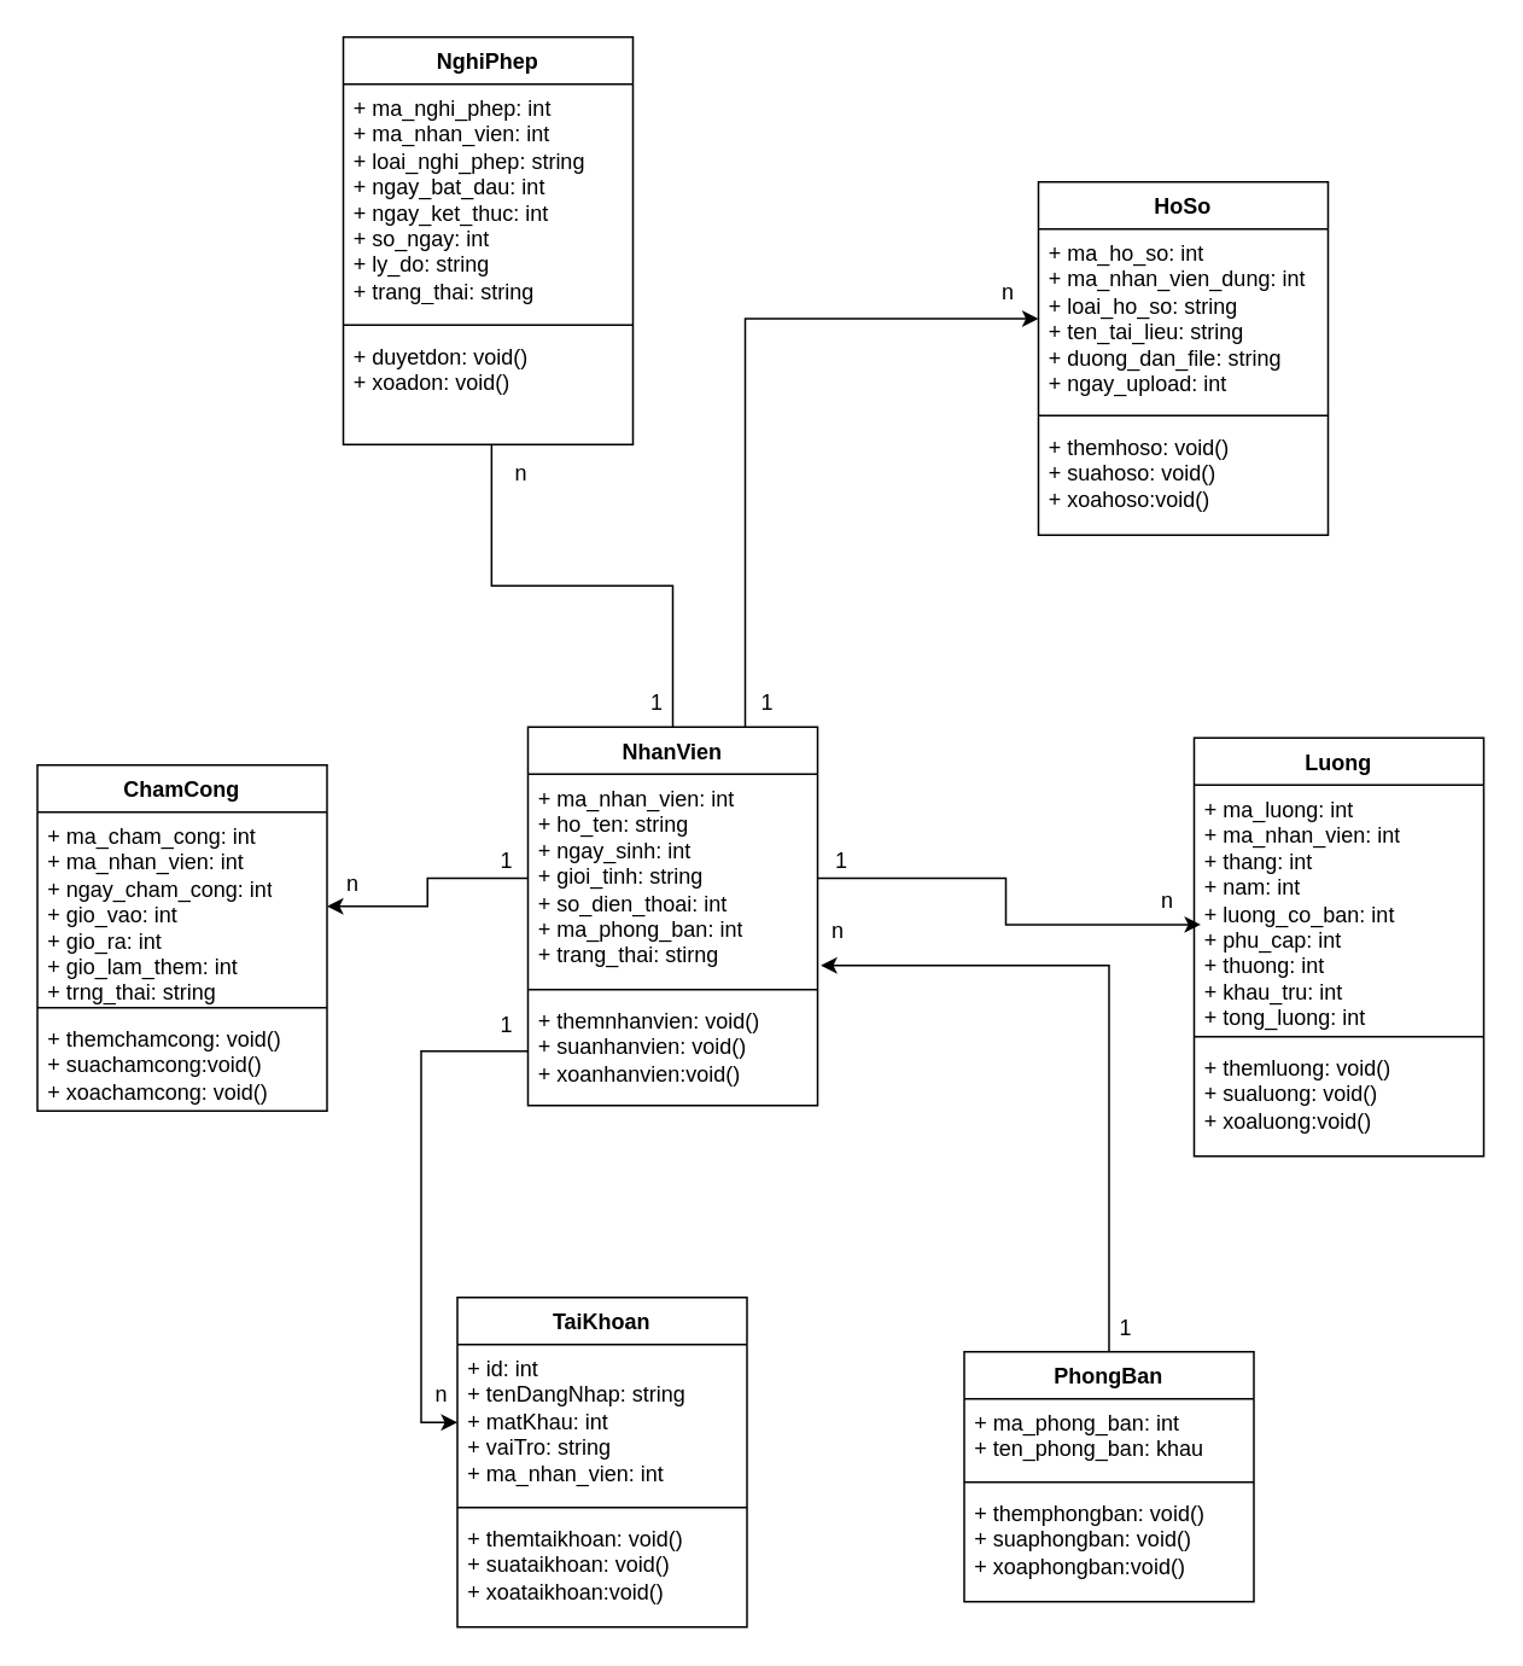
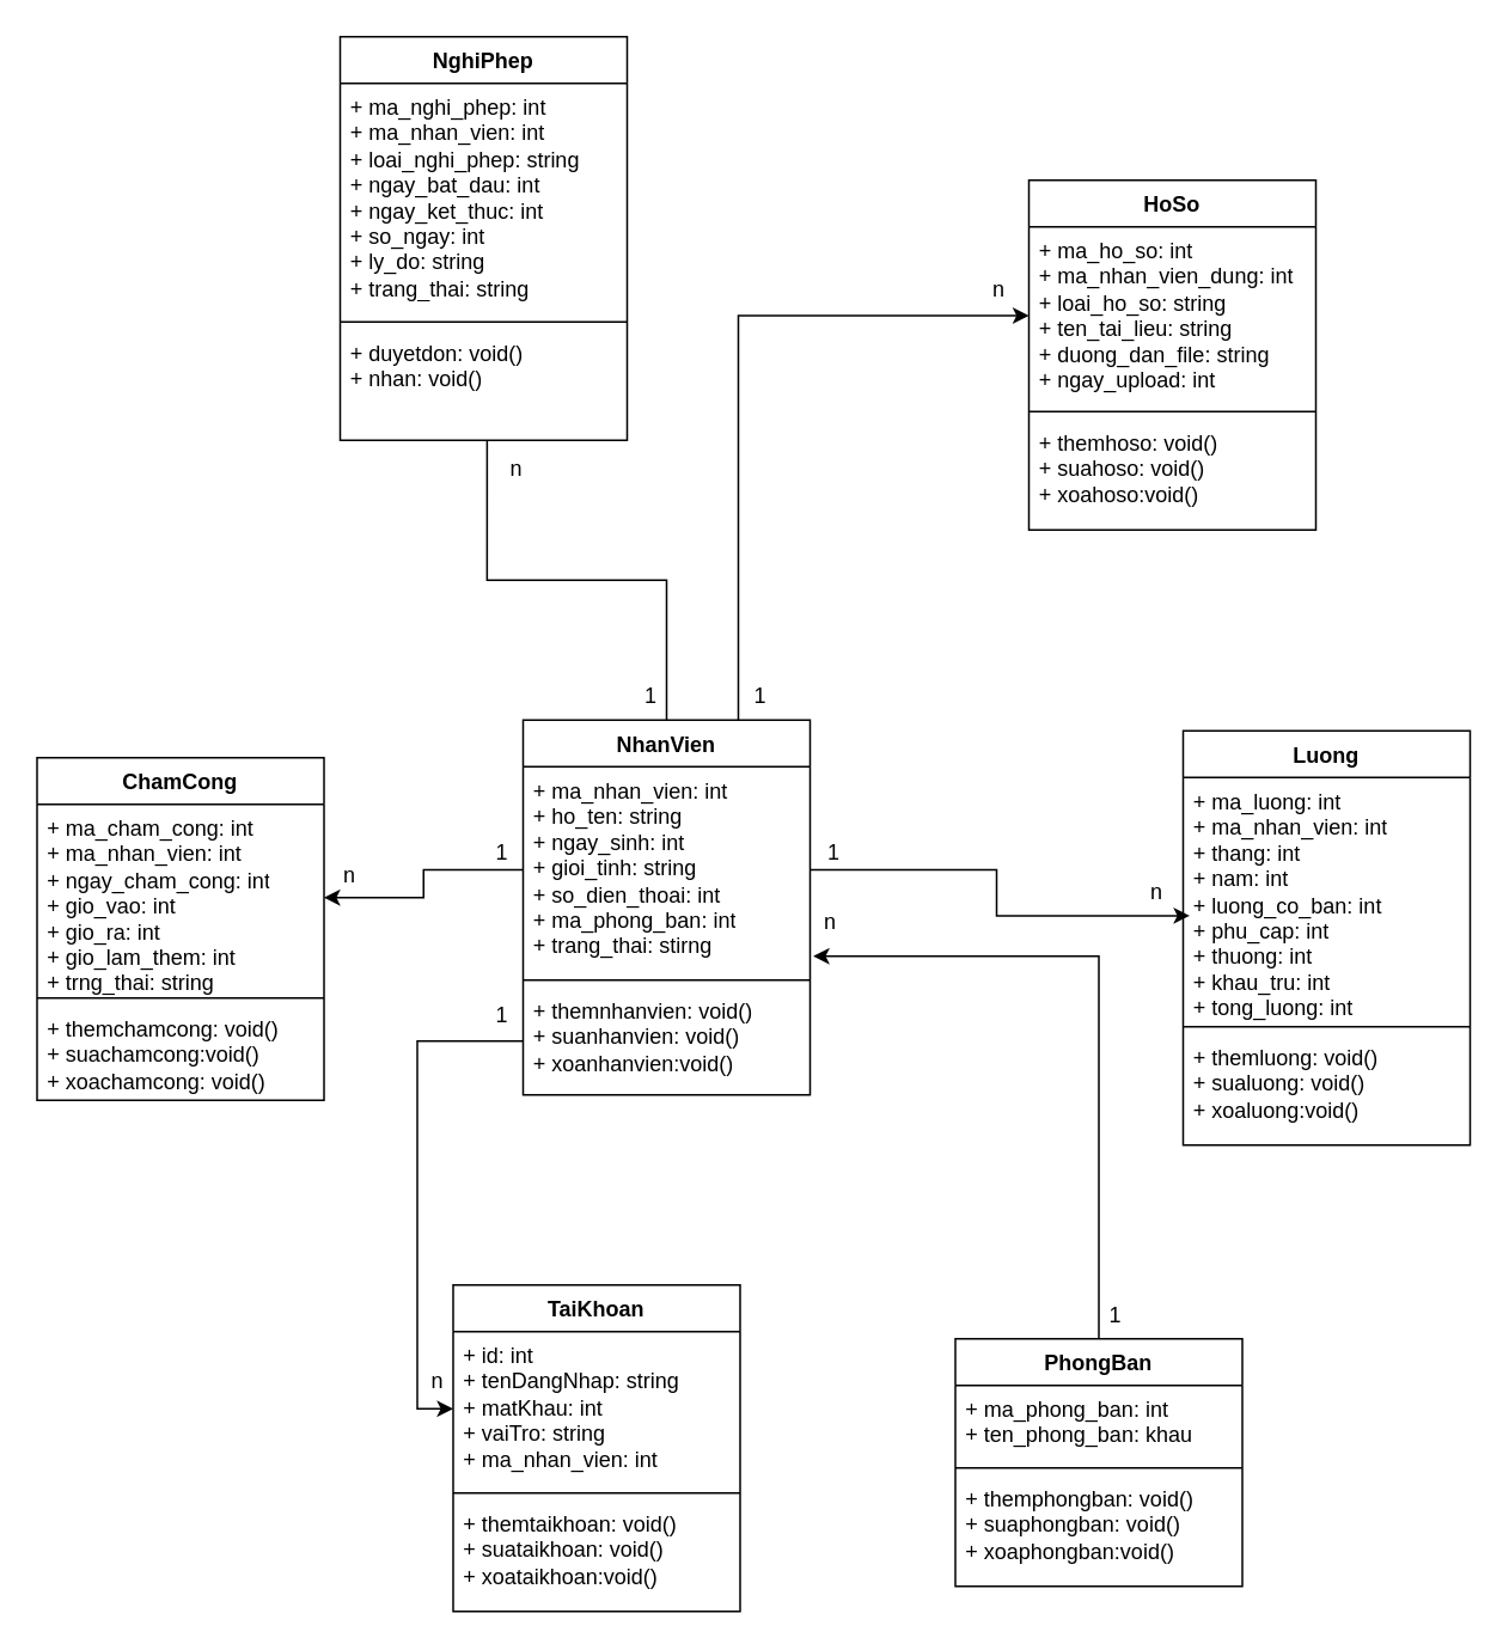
  <mxCell id="0" />
  <mxCell id="1" parent="0" />
  <mxCell id="2" value="NghiPhep" style="swimlane;fontStyle=1;align=center;verticalAlign=top;childLayout=stackLayout;horizontal=1;startSize=26;horizontalStack=0;resizeParent=1;resizeParentMax=0;resizeLast=0;collapsible=1;marginBottom=0;whiteSpace=wrap;html=1;" vertex="1" parent="1"><mxGeometry x="189" y="20" width="160" height="225" as="geometry" /></mxCell>
  <mxCell id="3" value="+ ma_nghi_phep: int&lt;div&gt;+ ma_nhan_vien: int&lt;/div&gt;&lt;div&gt;+ loai_nghi_phep: string&lt;/div&gt;&lt;div&gt;+ ngay_bat_dau: int&lt;/div&gt;&lt;div&gt;+ ngay_ket_thuc: int&lt;/div&gt;&lt;div&gt;+ so_ngay: int&lt;/div&gt;&lt;div&gt;+ ly_do: string&lt;/div&gt;&lt;div&gt;+ trang_thai: string&lt;/div&gt;" style="text;strokeColor=none;fillColor=none;align=left;verticalAlign=top;spacingLeft=4;spacingRight=4;overflow=hidden;rotatable=0;points=[[0,0.5],[1,0.5]];portConstraint=eastwest;whiteSpace=wrap;html=1;" vertex="1" parent="2"><mxGeometry y="26" width="160" height="129" as="geometry" /></mxCell>
  <mxCell id="4" value="" style="line;strokeWidth=1;fillColor=none;align=left;verticalAlign=middle;spacingTop=-1;spacingLeft=3;spacingRight=3;rotatable=0;labelPosition=right;points=[];portConstraint=eastwest;strokeColor=inherit;" vertex="1" parent="2"><mxGeometry y="155" width="160" height="8" as="geometry" /></mxCell>
- <mxCell id="5" value="+ duyetdon: void()&lt;div&gt;+ xoadon: void()&lt;/div&gt;" style="text;strokeColor=none;fillColor=none;align=left;verticalAlign=top;spacingLeft=4;spacingRight=4;overflow=hidden;rotatable=0;points=[[0,0.5],[1,0.5]];portConstraint=eastwest;whiteSpace=wrap;html=1;" vertex="1" parent="2"><mxGeometry y="163" width="160" height="62" as="geometry" /></mxCell>
+ <mxCell id="5" value="+ duyetdon: void()&lt;div&gt;+ nhan: void()&lt;/div&gt;" style="text;strokeColor=none;fillColor=none;align=left;verticalAlign=top;spacingLeft=4;spacingRight=4;overflow=hidden;rotatable=0;points=[[0,0.5],[1,0.5]];portConstraint=eastwest;whiteSpace=wrap;html=1;" vertex="1" parent="2"><mxGeometry y="163" width="160" height="62" as="geometry" /></mxCell>
  <mxCell id="6" style="edgeStyle=orthogonalEdgeStyle;rounded=0;orthogonalLoop=1;jettySize=auto;html=1;exitX=0.75;exitY=0;exitDx=0;exitDy=0;" edge="1" parent="1" source="7" target="24"><mxGeometry relative="1" as="geometry" /></mxCell>
  <mxCell id="7" value="NhanVien" style="swimlane;fontStyle=1;align=center;verticalAlign=top;childLayout=stackLayout;horizontal=1;startSize=26;horizontalStack=0;resizeParent=1;resizeParentMax=0;resizeLast=0;collapsible=1;marginBottom=0;whiteSpace=wrap;html=1;" vertex="1" parent="1"><mxGeometry x="291" y="401" width="160" height="209" as="geometry" /></mxCell>
  <mxCell id="8" value="+ ma_nhan_vien: int&lt;div&gt;+ ho_ten: string&lt;/div&gt;&lt;div&gt;+ ngay_sinh: int&lt;/div&gt;&lt;div&gt;+ gioi_tinh: string&lt;/div&gt;&lt;div&gt;+ so_dien_thoai: int&lt;/div&gt;&lt;div&gt;+ ma_phong_ban: int&lt;/div&gt;&lt;div&gt;+ trang_thai: stirng&lt;/div&gt;&lt;div&gt;&lt;br&gt;&lt;/div&gt;" style="text;strokeColor=none;fillColor=none;align=left;verticalAlign=top;spacingLeft=4;spacingRight=4;overflow=hidden;rotatable=0;points=[[0,0.5],[1,0.5]];portConstraint=eastwest;whiteSpace=wrap;html=1;" vertex="1" parent="7"><mxGeometry y="26" width="160" height="115" as="geometry" /></mxCell>
  <mxCell id="9" value="" style="line;strokeWidth=1;fillColor=none;align=left;verticalAlign=middle;spacingTop=-1;spacingLeft=3;spacingRight=3;rotatable=0;labelPosition=right;points=[];portConstraint=eastwest;strokeColor=inherit;" vertex="1" parent="7"><mxGeometry y="141" width="160" height="8" as="geometry" /></mxCell>
  <mxCell id="10" value="+ themnhanvien: void()&lt;div&gt;+ suanhanvien: void()&lt;/div&gt;&lt;div&gt;+ xoanhanvien:void()&lt;/div&gt;" style="text;strokeColor=none;fillColor=none;align=left;verticalAlign=top;spacingLeft=4;spacingRight=4;overflow=hidden;rotatable=0;points=[[0,0.5],[1,0.5]];portConstraint=eastwest;whiteSpace=wrap;html=1;" vertex="1" parent="7"><mxGeometry y="149" width="160" height="60" as="geometry" /></mxCell>
  <mxCell id="11" value="TaiKhoan" style="swimlane;fontStyle=1;align=center;verticalAlign=top;childLayout=stackLayout;horizontal=1;startSize=26;horizontalStack=0;resizeParent=1;resizeParentMax=0;resizeLast=0;collapsible=1;marginBottom=0;whiteSpace=wrap;html=1;" vertex="1" parent="1"><mxGeometry x="252" y="716" width="160" height="182" as="geometry" /></mxCell>
  <mxCell id="12" value="+ id: int&lt;div&gt;+ tenDangNhap: string&lt;/div&gt;&lt;div&gt;+ matKhau: int&lt;/div&gt;&lt;div&gt;+ vaiTro: string&lt;/div&gt;&lt;div&gt;+ ma_nhan_vien: int&lt;/div&gt;&lt;div&gt;&lt;br&gt;&lt;/div&gt;" style="text;strokeColor=none;fillColor=none;align=left;verticalAlign=top;spacingLeft=4;spacingRight=4;overflow=hidden;rotatable=0;points=[[0,0.5],[1,0.5]];portConstraint=eastwest;whiteSpace=wrap;html=1;" vertex="1" parent="11"><mxGeometry y="26" width="160" height="86" as="geometry" /></mxCell>
  <mxCell id="13" value="" style="line;strokeWidth=1;fillColor=none;align=left;verticalAlign=middle;spacingTop=-1;spacingLeft=3;spacingRight=3;rotatable=0;labelPosition=right;points=[];portConstraint=eastwest;strokeColor=inherit;" vertex="1" parent="11"><mxGeometry y="112" width="160" height="8" as="geometry" /></mxCell>
  <mxCell id="14" value="+ themtaikhoan: void()&lt;div&gt;+ suataikhoan: void()&lt;/div&gt;&lt;div&gt;+ xoataikhoan:void()&lt;/div&gt;" style="text;strokeColor=none;fillColor=none;align=left;verticalAlign=top;spacingLeft=4;spacingRight=4;overflow=hidden;rotatable=0;points=[[0,0.5],[1,0.5]];portConstraint=eastwest;whiteSpace=wrap;html=1;" vertex="1" parent="11"><mxGeometry y="120" width="160" height="62" as="geometry" /></mxCell>
  <mxCell id="15" value="Luong" style="swimlane;fontStyle=1;align=center;verticalAlign=top;childLayout=stackLayout;horizontal=1;startSize=26;horizontalStack=0;resizeParent=1;resizeParentMax=0;resizeLast=0;collapsible=1;marginBottom=0;whiteSpace=wrap;html=1;" vertex="1" parent="1"><mxGeometry x="659" y="407" width="160" height="231" as="geometry" /></mxCell>
  <mxCell id="16" value="+ ma_luong: int&lt;div&gt;+ ma_nhan_vien: int&lt;/div&gt;&lt;div&gt;+ thang: int&lt;/div&gt;&lt;div&gt;+ nam: int&lt;/div&gt;&lt;div&gt;+ luong_co_ban: int&lt;/div&gt;&lt;div&gt;+ phu_cap: int&lt;/div&gt;&lt;div&gt;+ thuong: int&lt;/div&gt;&lt;div&gt;+ khau_tru: int&lt;/div&gt;&lt;div&gt;+ tong_luong: int&lt;/div&gt;" style="text;strokeColor=none;fillColor=none;align=left;verticalAlign=top;spacingLeft=4;spacingRight=4;overflow=hidden;rotatable=0;points=[[0,0.5],[1,0.5]];portConstraint=eastwest;whiteSpace=wrap;html=1;" vertex="1" parent="15"><mxGeometry y="26" width="160" height="135" as="geometry" /></mxCell>
  <mxCell id="17" value="" style="line;strokeWidth=1;fillColor=none;align=left;verticalAlign=middle;spacingTop=-1;spacingLeft=3;spacingRight=3;rotatable=0;labelPosition=right;points=[];portConstraint=eastwest;strokeColor=inherit;" vertex="1" parent="15"><mxGeometry y="161" width="160" height="8" as="geometry" /></mxCell>
  <mxCell id="18" value="+ themluong: void()&lt;div&gt;+ sualuong: void()&lt;/div&gt;&lt;div&gt;+ xoaluong:void()&lt;/div&gt;" style="text;strokeColor=none;fillColor=none;align=left;verticalAlign=top;spacingLeft=4;spacingRight=4;overflow=hidden;rotatable=0;points=[[0,0.5],[1,0.5]];portConstraint=eastwest;whiteSpace=wrap;html=1;" vertex="1" parent="15"><mxGeometry y="169" width="160" height="62" as="geometry" /></mxCell>
  <mxCell id="19" value="PhongBan" style="swimlane;fontStyle=1;align=center;verticalAlign=top;childLayout=stackLayout;horizontal=1;startSize=26;horizontalStack=0;resizeParent=1;resizeParentMax=0;resizeLast=0;collapsible=1;marginBottom=0;whiteSpace=wrap;html=1;" vertex="1" parent="1"><mxGeometry x="532" y="746" width="160" height="138" as="geometry" /></mxCell>
  <mxCell id="20" value="+ ma_phong_ban: int&lt;div&gt;+ ten_phong_ban: khau&lt;/div&gt;&lt;div&gt;&lt;br&gt;&lt;/div&gt;" style="text;strokeColor=none;fillColor=none;align=left;verticalAlign=top;spacingLeft=4;spacingRight=4;overflow=hidden;rotatable=0;points=[[0,0.5],[1,0.5]];portConstraint=eastwest;whiteSpace=wrap;html=1;" vertex="1" parent="19"><mxGeometry y="26" width="160" height="42" as="geometry" /></mxCell>
  <mxCell id="21" value="" style="line;strokeWidth=1;fillColor=none;align=left;verticalAlign=middle;spacingTop=-1;spacingLeft=3;spacingRight=3;rotatable=0;labelPosition=right;points=[];portConstraint=eastwest;strokeColor=inherit;" vertex="1" parent="19"><mxGeometry y="68" width="160" height="8" as="geometry" /></mxCell>
  <mxCell id="22" value="+ themphongban: void()&lt;div&gt;+ suaphongban: void()&lt;/div&gt;&lt;div&gt;+ xoaphongban:void()&lt;/div&gt;" style="text;strokeColor=none;fillColor=none;align=left;verticalAlign=top;spacingLeft=4;spacingRight=4;overflow=hidden;rotatable=0;points=[[0,0.5],[1,0.5]];portConstraint=eastwest;whiteSpace=wrap;html=1;" vertex="1" parent="19"><mxGeometry y="76" width="160" height="62" as="geometry" /></mxCell>
  <mxCell id="23" value="HoSo" style="swimlane;fontStyle=1;align=center;verticalAlign=top;childLayout=stackLayout;horizontal=1;startSize=26;horizontalStack=0;resizeParent=1;resizeParentMax=0;resizeLast=0;collapsible=1;marginBottom=0;whiteSpace=wrap;html=1;" vertex="1" parent="1"><mxGeometry x="573" y="100" width="160" height="195" as="geometry" /></mxCell>
  <mxCell id="24" value="+ ma_ho_so: int&lt;div&gt;+ ma_nhan_vien_dung: int&lt;/div&gt;&lt;div&gt;+ loai_ho_so: string&lt;/div&gt;&lt;div&gt;+ ten_tai_lieu: string&lt;/div&gt;&lt;div&gt;+ duong_dan_file: string&lt;/div&gt;&lt;div&gt;+ ngay_upload: int&lt;/div&gt;&lt;div&gt;&lt;br&gt;&lt;/div&gt;" style="text;strokeColor=none;fillColor=none;align=left;verticalAlign=top;spacingLeft=4;spacingRight=4;overflow=hidden;rotatable=0;points=[[0,0.5],[1,0.5]];portConstraint=eastwest;whiteSpace=wrap;html=1;" vertex="1" parent="23"><mxGeometry y="26" width="160" height="99" as="geometry" /></mxCell>
  <mxCell id="25" value="" style="line;strokeWidth=1;fillColor=none;align=left;verticalAlign=middle;spacingTop=-1;spacingLeft=3;spacingRight=3;rotatable=0;labelPosition=right;points=[];portConstraint=eastwest;strokeColor=inherit;" vertex="1" parent="23"><mxGeometry y="125" width="160" height="8" as="geometry" /></mxCell>
  <mxCell id="26" value="+ themhoso: void()&lt;div&gt;+ suahoso: void()&lt;/div&gt;&lt;div&gt;+ xoahoso:void()&lt;/div&gt;" style="text;strokeColor=none;fillColor=none;align=left;verticalAlign=top;spacingLeft=4;spacingRight=4;overflow=hidden;rotatable=0;points=[[0,0.5],[1,0.5]];portConstraint=eastwest;whiteSpace=wrap;html=1;" vertex="1" parent="23"><mxGeometry y="133" width="160" height="62" as="geometry" /></mxCell>
  <mxCell id="27" value="ChamCong" style="swimlane;fontStyle=1;align=center;verticalAlign=top;childLayout=stackLayout;horizontal=1;startSize=26;horizontalStack=0;resizeParent=1;resizeParentMax=0;resizeLast=0;collapsible=1;marginBottom=0;whiteSpace=wrap;html=1;" vertex="1" parent="1"><mxGeometry x="20" y="422" width="160" height="191" as="geometry" /></mxCell>
  <mxCell id="28" value="+ ma_cham_cong: int&lt;div&gt;+ ma_nhan_vien: int&lt;/div&gt;&lt;div&gt;+ ngay_cham_cong: int&lt;/div&gt;&lt;div&gt;+ gio_vao: int&lt;/div&gt;&lt;div&gt;+ gio_ra: int&lt;/div&gt;&lt;div&gt;+ gio_lam_them: int&lt;/div&gt;&lt;div&gt;+ trng_thai: string&lt;/div&gt;" style="text;strokeColor=none;fillColor=none;align=left;verticalAlign=top;spacingLeft=4;spacingRight=4;overflow=hidden;rotatable=0;points=[[0,0.5],[1,0.5]];portConstraint=eastwest;whiteSpace=wrap;html=1;" vertex="1" parent="27"><mxGeometry y="26" width="160" height="104" as="geometry" /></mxCell>
  <mxCell id="29" value="" style="line;strokeWidth=1;fillColor=none;align=left;verticalAlign=middle;spacingTop=-1;spacingLeft=3;spacingRight=3;rotatable=0;labelPosition=right;points=[];portConstraint=eastwest;strokeColor=inherit;" vertex="1" parent="27"><mxGeometry y="130" width="160" height="8" as="geometry" /></mxCell>
  <mxCell id="30" value="&lt;div&gt;+ themchamcong: void()&lt;/div&gt;&lt;div&gt;+ suachamcong:void()&lt;/div&gt;&lt;div&gt;+ xoachamcong: void()&lt;/div&gt;" style="text;strokeColor=none;fillColor=none;align=left;verticalAlign=top;spacingLeft=4;spacingRight=4;overflow=hidden;rotatable=0;points=[[0,0.5],[1,0.5]];portConstraint=eastwest;whiteSpace=wrap;html=1;" vertex="1" parent="27"><mxGeometry y="138" width="160" height="53" as="geometry" /></mxCell>
  <mxCell id="31" style="edgeStyle=orthogonalEdgeStyle;rounded=0;orthogonalLoop=1;jettySize=auto;html=1;exitX=0;exitY=0.5;exitDx=0;exitDy=0;" edge="1" parent="1" source="8" target="28"><mxGeometry relative="1" as="geometry" /></mxCell>
  <mxCell id="32" value="1" style="text;html=1;align=center;verticalAlign=middle;resizable=0;points=[];autosize=1;strokeColor=none;fillColor=none;" vertex="1" parent="1"><mxGeometry x="266" y="462" width="25" height="26" as="geometry" /></mxCell>
  <mxCell id="33" value="n" style="text;html=1;align=center;verticalAlign=middle;resizable=0;points=[];autosize=1;strokeColor=none;fillColor=none;" vertex="1" parent="1"><mxGeometry x="181" y="475" width="25" height="26" as="geometry" /></mxCell>
  <mxCell id="34" style="edgeStyle=orthogonalEdgeStyle;rounded=0;orthogonalLoop=1;jettySize=auto;html=1;exitX=1;exitY=0.5;exitDx=0;exitDy=0;entryX=0.023;entryY=0.571;entryDx=0;entryDy=0;entryPerimeter=0;" edge="1" parent="1" source="8" target="16"><mxGeometry relative="1" as="geometry" /></mxCell>
  <mxCell id="35" value="1" style="text;html=1;align=center;verticalAlign=middle;resizable=0;points=[];autosize=1;strokeColor=none;fillColor=none;" vertex="1" parent="1"><mxGeometry x="451" y="462" width="25" height="26" as="geometry" /></mxCell>
  <mxCell id="36" value="n" style="text;html=1;align=center;verticalAlign=middle;resizable=0;points=[];autosize=1;strokeColor=none;fillColor=none;" vertex="1" parent="1"><mxGeometry x="631" y="484" width="25" height="26" as="geometry" /></mxCell>
  <mxCell id="37" style="edgeStyle=orthogonalEdgeStyle;rounded=0;orthogonalLoop=1;jettySize=auto;html=1;exitX=0.5;exitY=0;exitDx=0;exitDy=0;entryX=0.512;entryY=1.006;entryDx=0;entryDy=0;entryPerimeter=0;endArrow=none;" edge="1" parent="1" source="7" target="5"><mxGeometry relative="1" as="geometry" /></mxCell>
  <mxCell id="38" value="n" style="text;html=1;align=center;verticalAlign=middle;resizable=0;points=[];autosize=1;strokeColor=none;fillColor=none;" vertex="1" parent="1"><mxGeometry x="274" y="248" width="25" height="26" as="geometry" /></mxCell>
  <mxCell id="39" value="1" style="text;html=1;align=center;verticalAlign=middle;resizable=0;points=[];autosize=1;strokeColor=none;fillColor=none;" vertex="1" parent="1"><mxGeometry x="349" y="375" width="25" height="26" as="geometry" /></mxCell>
  <mxCell id="40" style="edgeStyle=orthogonalEdgeStyle;rounded=0;orthogonalLoop=1;jettySize=auto;html=1;exitX=0;exitY=0.5;exitDx=0;exitDy=0;entryX=0;entryY=0.5;entryDx=0;entryDy=0;" edge="1" parent="1" source="10" target="12"><mxGeometry relative="1" as="geometry" /></mxCell>
  <mxCell id="41" value="1" style="text;html=1;align=center;verticalAlign=middle;resizable=0;points=[];autosize=1;strokeColor=none;fillColor=none;" vertex="1" parent="1"><mxGeometry x="266" y="553" width="25" height="26" as="geometry" /></mxCell>
  <mxCell id="42" value="n" style="text;html=1;align=center;verticalAlign=middle;resizable=0;points=[];autosize=1;strokeColor=none;fillColor=none;" vertex="1" parent="1"><mxGeometry x="230" y="757" width="25" height="26" as="geometry" /></mxCell>
  <mxCell id="43" style="edgeStyle=orthogonalEdgeStyle;rounded=0;orthogonalLoop=1;jettySize=auto;html=1;exitX=0.5;exitY=0;exitDx=0;exitDy=0;entryX=1.011;entryY=0.919;entryDx=0;entryDy=0;entryPerimeter=0;" edge="1" parent="1" source="19" target="8"><mxGeometry relative="1" as="geometry" /></mxCell>
  <mxCell id="44" value="n" style="text;html=1;align=center;verticalAlign=middle;resizable=0;points=[];autosize=1;strokeColor=none;fillColor=none;" vertex="1" parent="1"><mxGeometry x="449" y="501" width="25" height="26" as="geometry" /></mxCell>
  <mxCell id="45" value="1" style="text;html=1;align=center;verticalAlign=middle;resizable=0;points=[];autosize=1;strokeColor=none;fillColor=none;" vertex="1" parent="1"><mxGeometry x="608" y="720" width="25" height="26" as="geometry" /></mxCell>
  <mxCell id="46" value="1" style="text;html=1;align=center;verticalAlign=middle;resizable=0;points=[];autosize=1;strokeColor=none;fillColor=none;" vertex="1" parent="1"><mxGeometry x="410" y="375" width="25" height="26" as="geometry" /></mxCell>
  <mxCell id="47" value="n" style="text;html=1;align=center;verticalAlign=middle;resizable=0;points=[];autosize=1;strokeColor=none;fillColor=none;" vertex="1" parent="1"><mxGeometry x="543" y="148" width="25" height="26" as="geometry" /></mxCell>
